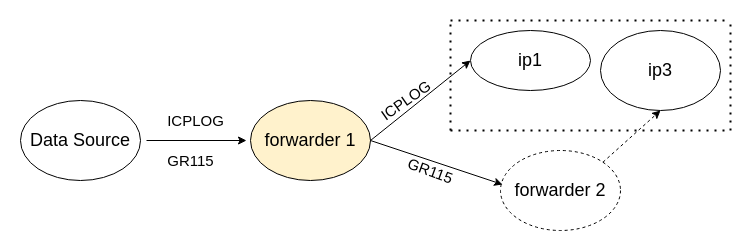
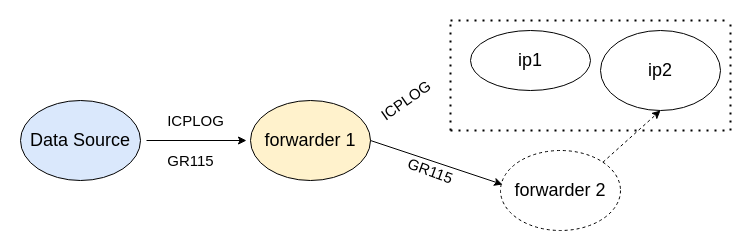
  <mxCell id="0" />
  <mxCell id="1" parent="0" />
- <mxCell id="2" value="&lt;font style=&quot;font-size: 18px&quot;&gt;Data Source&lt;/font&gt;" style="ellipse;whiteSpace=wrap;html=1;" parent="1" vertex="1"><mxGeometry x="20" y="100" width="120" height="80" as="geometry" /></mxCell>
+ <mxCell id="2" value="&lt;font style=&quot;font-size: 18px&quot;&gt;Data Source&lt;/font&gt;" style="ellipse;whiteSpace=wrap;html=1;fillColor=#dae8fc;" parent="1" vertex="1"><mxGeometry x="20" y="100" width="120" height="80" as="geometry" /></mxCell>
  <mxCell id="3" value="" style="endArrow=classic;html=1;exitX=1;exitY=0.5;exitDx=0;exitDy=0;" parent="1" edge="1"><mxGeometry width="50" height="50" relative="1" as="geometry"><mxPoint x="146" y="140" as="sourcePoint" /><mxPoint x="246" y="140" as="targetPoint" /></mxGeometry></mxCell>
  <mxCell id="4" value="&lt;font style=&quot;font-size: 15px&quot;&gt;ICPLOG&lt;/font&gt;" style="text;html=1;align=center;verticalAlign=middle;resizable=0;points=[];autosize=1;rotation=0;" parent="1" vertex="1"><mxGeometry x="160" y="110" width="70" height="20" as="geometry" /></mxCell>
  <mxCell id="5" value="&lt;font style=&quot;font-size: 15px&quot;&gt;GR115&lt;/font&gt;" style="text;html=1;align=center;verticalAlign=middle;resizable=0;points=[];autosize=1;rotation=0;" parent="1" vertex="1"><mxGeometry x="160" y="150" width="60" height="20" as="geometry" /></mxCell>
  <mxCell id="6" value="&lt;span style=&quot;font-size: 18px&quot;&gt;forwarder 1&lt;/span&gt;" style="ellipse;whiteSpace=wrap;html=1;fillColor=#fff2cc;" parent="1" vertex="1"><mxGeometry x="250" y="100" width="120" height="80" as="geometry" /></mxCell>
- <mxCell id="7" value="" style="endArrow=classic;html=1;exitX=1;exitY=0.5;exitDx=0;exitDy=0;entryX=0;entryY=0.5;entryDx=0;entryDy=0;" parent="1" source="6" edge="1" target="10"><mxGeometry width="50" height="50" relative="1" as="geometry"><mxPoint x="380" y="130" as="sourcePoint" /><mxPoint x="450" y="100" as="targetPoint" /></mxGeometry></mxCell>
  <mxCell id="8" value="&lt;span style=&quot;font-size: 18px&quot;&gt;forwarder 2&lt;/span&gt;" style="ellipse;whiteSpace=wrap;html=1;dashed=1;" parent="1" vertex="1"><mxGeometry x="500" y="150" width="120" height="80" as="geometry" /></mxCell>
  <mxCell id="9" value="" style="endArrow=classic;html=1;entryX=0.017;entryY=0.425;entryDx=0;entryDy=0;entryPerimeter=0;" parent="1" edge="1" target="8"><mxGeometry width="50" height="50" relative="1" as="geometry"><mxPoint x="370" y="140" as="sourcePoint" /><mxPoint x="450" y="190" as="targetPoint" /></mxGeometry></mxCell>
  <mxCell id="10" value="&lt;span style=&quot;font-size: 18px&quot;&gt;ip1&lt;/span&gt;" style="ellipse;whiteSpace=wrap;html=1;" parent="1" vertex="1"><mxGeometry x="470" y="30" width="120" height="60" as="geometry" /></mxCell>
  <mxCell id="11" value="&lt;font style=&quot;font-size: 15px&quot;&gt;ICPLOG&lt;/font&gt;" style="text;html=1;align=center;verticalAlign=middle;resizable=0;points=[];autosize=1;rotation=-35;" parent="1" vertex="1"><mxGeometry x="370" y="90" width="70" height="20" as="geometry" /></mxCell>
  <mxCell id="12" value="&lt;font style=&quot;font-size: 15px&quot;&gt;GR115&lt;/font&gt;" style="text;html=1;align=center;verticalAlign=middle;resizable=0;points=[];autosize=1;rotation=20;" parent="1" vertex="1"><mxGeometry x="400" y="160" width="60" height="20" as="geometry" /></mxCell>
  <mxCell id="13" value="" style="endArrow=classic;html=1;exitX=1;exitY=0;exitDx=0;exitDy=0;entryX=0.5;entryY=1;entryDx=0;entryDy=0;dashed=1;" parent="1" edge="1" target="14" source="8"><mxGeometry width="50" height="50" relative="1" as="geometry"><mxPoint x="570" y="195" as="sourcePoint" /><mxPoint x="650" y="155" as="targetPoint" /></mxGeometry></mxCell>
- <mxCell id="14" value="&lt;span style=&quot;font-size: 18px&quot;&gt;ip3&lt;/span&gt;" style="ellipse;whiteSpace=wrap;html=1;" parent="1" vertex="1"><mxGeometry x="600" y="30" width="120" height="80" as="geometry" /></mxCell>
+ <mxCell id="14" value="&lt;span style=&quot;font-size: 18px&quot;&gt;ip2&lt;/span&gt;" style="ellipse;whiteSpace=wrap;html=1;" parent="1" vertex="1"><mxGeometry x="600" y="30" width="120" height="80" as="geometry" /></mxCell>
  <mxCell id="15" value="" style="endArrow=none;dashed=1;html=1;dashPattern=1 3;strokeWidth=2;" edge="1" parent="1"><mxGeometry width="50" height="50" relative="1" as="geometry"><mxPoint x="450" y="130" as="sourcePoint" /><mxPoint x="450" y="20" as="targetPoint" /></mxGeometry></mxCell>
  <mxCell id="16" value="" style="endArrow=none;dashed=1;html=1;dashPattern=1 3;strokeWidth=2;" edge="1" parent="1"><mxGeometry width="50" height="50" relative="1" as="geometry"><mxPoint x="450" y="130" as="sourcePoint" /><mxPoint x="730" y="130" as="targetPoint" /></mxGeometry></mxCell>
  <mxCell id="17" value="" style="endArrow=none;dashed=1;html=1;dashPattern=1 3;strokeWidth=2;" edge="1" parent="1"><mxGeometry width="50" height="50" relative="1" as="geometry"><mxPoint x="450" y="20" as="sourcePoint" /><mxPoint x="730" y="20" as="targetPoint" /></mxGeometry></mxCell>
  <mxCell id="18" value="" style="endArrow=none;dashed=1;html=1;dashPattern=1 3;strokeWidth=2;" edge="1" parent="1"><mxGeometry width="50" height="50" relative="1" as="geometry"><mxPoint x="730" y="130" as="sourcePoint" /><mxPoint x="730" y="20" as="targetPoint" /></mxGeometry></mxCell>
